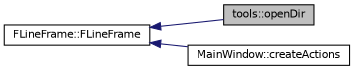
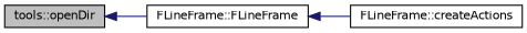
  digraph {
    rankdir=LR
    node [color=black fillcolor=white fontname=Helvetica fontsize=10 shape=record style=filled]
    edge [color=midnightblue dir=back fontname=Helvetica fontsize=10 labelfontname=Helvetica labelfontsize=10 style=solid]
    n1 [fillcolor=grey75 fontcolor=black height=0.2 label="tools::openDir" width=0.4]
    n2 [height=0.2 label="FLineFrame::FLineFrame" width=0.4]
-   n3 [height=0.2 label="MainWindow::createActions" width=0.4]
-   n2 -> n1
+   n3 [height=0.2 label="FLineFrame::createActions" width=0.4]
+   n1 -> n2
    n2 -> n3
  }
